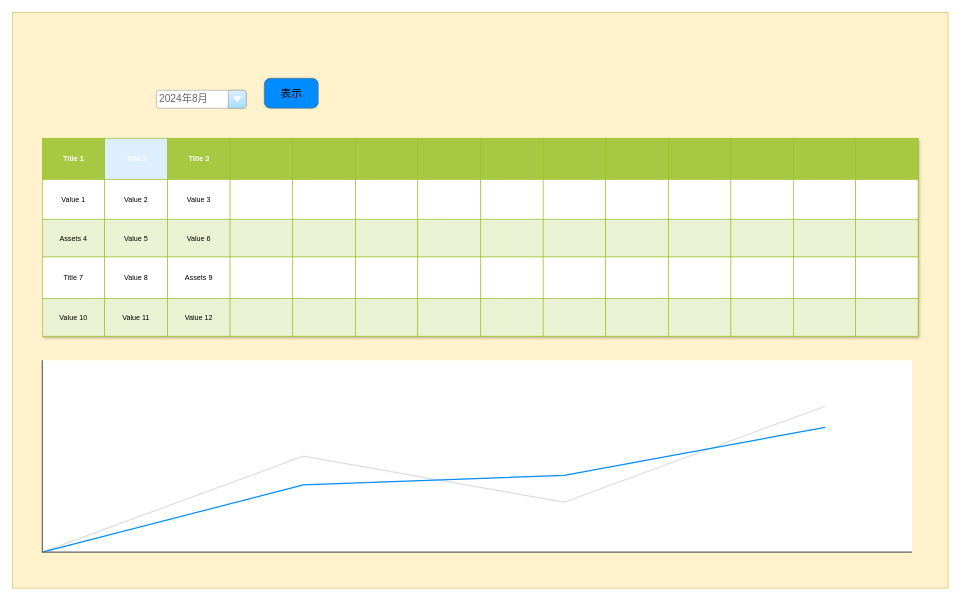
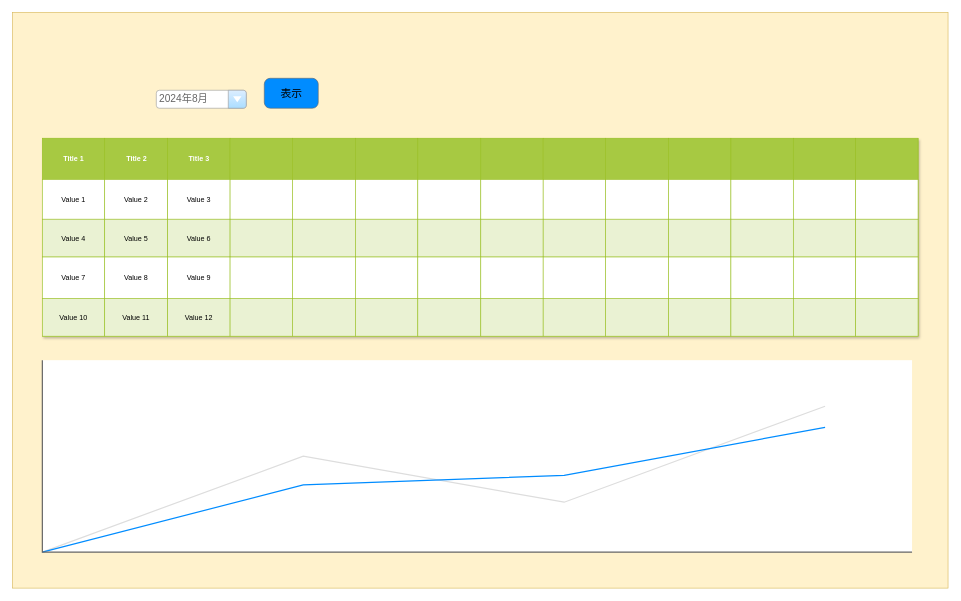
  <mxCell id="0" />
  <mxCell id="1" parent="0" />
  <mxCell id="2" value="" style="rounded=0;whiteSpace=wrap;html=1;fillColor=#fff2cc;strokeColor=#d6b656;" parent="1" vertex="1"><mxGeometry x="20" y="20" width="1560" height="960" as="geometry" /></mxCell>
  <mxCell id="3" value="Assets" style="childLayout=tableLayout;recursiveResize=0;strokeColor=#98bf21;fillColor=#A7C942;shadow=1;" parent="1" vertex="1"><mxGeometry x="70" y="230" width="1460" height="330" as="geometry" /></mxCell>
  <mxCell id="4" style="shape=tableRow;horizontal=0;startSize=0;swimlaneHead=0;swimlaneBody=0;top=0;left=0;bottom=0;right=0;dropTarget=0;collapsible=0;recursiveResize=0;expand=0;fontStyle=0;strokeColor=inherit;fillColor=#ffffff;" parent="3" vertex="1"><mxGeometry width="1460" height="69" as="geometry" /></mxCell>
  <mxCell id="5" value="Title 1" style="connectable=0;recursiveResize=0;strokeColor=inherit;fillColor=#A7C942;align=center;fontStyle=1;fontColor=#FFFFFF;html=1;" parent="4" vertex="1"><mxGeometry width="104" height="69" as="geometry"><mxRectangle width="104" height="69" as="alternateBounds" /></mxGeometry></mxCell>
- <mxCell id="6" value="Title 2" style="connectable=0;recursiveResize=0;strokeColor=inherit;fillColor=#ddeeff;align=center;fontStyle=1;fontColor=#FFFFFF;html=1;" parent="4" vertex="1"><mxGeometry x="104" width="105" height="69" as="geometry"><mxRectangle width="105" height="69" as="alternateBounds" /></mxGeometry></mxCell>
+ <mxCell id="6" value="Title 2" style="connectable=0;recursiveResize=0;strokeColor=inherit;fillColor=#A7C942;align=center;fontStyle=1;fontColor=#FFFFFF;html=1;" parent="4" vertex="1"><mxGeometry x="104" width="105" height="69" as="geometry"><mxRectangle width="105" height="69" as="alternateBounds" /></mxGeometry></mxCell>
  <mxCell id="7" value="Title 3" style="connectable=0;recursiveResize=0;strokeColor=inherit;fillColor=#A7C942;align=center;fontStyle=1;fontColor=#FFFFFF;html=1;" parent="4" vertex="1"><mxGeometry x="209" width="104" height="69" as="geometry"><mxRectangle width="104" height="69" as="alternateBounds" /></mxGeometry></mxCell>
  <mxCell id="8" style="connectable=0;recursiveResize=0;strokeColor=inherit;fillColor=#A7C942;align=center;fontStyle=1;fontColor=#FFFFFF;html=1;" parent="4" vertex="1"><mxGeometry x="313" width="104" height="69" as="geometry"><mxRectangle width="104" height="69" as="alternateBounds" /></mxGeometry></mxCell>
  <mxCell id="9" style="connectable=0;recursiveResize=0;strokeColor=inherit;fillColor=#A7C942;align=center;fontStyle=1;fontColor=#FFFFFF;html=1;" parent="4" vertex="1"><mxGeometry x="417" width="105" height="69" as="geometry"><mxRectangle width="105" height="69" as="alternateBounds" /></mxGeometry></mxCell>
  <mxCell id="10" style="connectable=0;recursiveResize=0;strokeColor=inherit;fillColor=#A7C942;align=center;fontStyle=1;fontColor=#FFFFFF;html=1;" parent="4" vertex="1"><mxGeometry x="522" width="104" height="69" as="geometry"><mxRectangle width="104" height="69" as="alternateBounds" /></mxGeometry></mxCell>
  <mxCell id="11" style="connectable=0;recursiveResize=0;strokeColor=inherit;fillColor=#A7C942;align=center;fontStyle=1;fontColor=#FFFFFF;html=1;" parent="4" vertex="1"><mxGeometry x="626" width="105" height="69" as="geometry"><mxRectangle width="105" height="69" as="alternateBounds" /></mxGeometry></mxCell>
  <mxCell id="12" style="connectable=0;recursiveResize=0;strokeColor=inherit;fillColor=#A7C942;align=center;fontStyle=1;fontColor=#FFFFFF;html=1;" parent="4" vertex="1"><mxGeometry x="731" width="104" height="69" as="geometry"><mxRectangle width="104" height="69" as="alternateBounds" /></mxGeometry></mxCell>
  <mxCell id="13" style="connectable=0;recursiveResize=0;strokeColor=inherit;fillColor=#A7C942;align=center;fontStyle=1;fontColor=#FFFFFF;html=1;" parent="4" vertex="1"><mxGeometry x="835" width="104" height="69" as="geometry"><mxRectangle width="104" height="69" as="alternateBounds" /></mxGeometry></mxCell>
  <mxCell id="14" style="connectable=0;recursiveResize=0;strokeColor=inherit;fillColor=#A7C942;align=center;fontStyle=1;fontColor=#FFFFFF;html=1;" parent="4" vertex="1"><mxGeometry x="939" width="105" height="69" as="geometry"><mxRectangle width="105" height="69" as="alternateBounds" /></mxGeometry></mxCell>
  <mxCell id="15" style="connectable=0;recursiveResize=0;strokeColor=inherit;fillColor=#A7C942;align=center;fontStyle=1;fontColor=#FFFFFF;html=1;" parent="4" vertex="1"><mxGeometry x="1044" width="104" height="69" as="geometry"><mxRectangle width="104" height="69" as="alternateBounds" /></mxGeometry></mxCell>
  <mxCell id="16" style="connectable=0;recursiveResize=0;strokeColor=inherit;fillColor=#A7C942;align=center;fontStyle=1;fontColor=#FFFFFF;html=1;" parent="4" vertex="1"><mxGeometry x="1148" width="104" height="69" as="geometry"><mxRectangle width="104" height="69" as="alternateBounds" /></mxGeometry></mxCell>
  <mxCell id="17" style="connectable=0;recursiveResize=0;strokeColor=inherit;fillColor=#A7C942;align=center;fontStyle=1;fontColor=#FFFFFF;html=1;" parent="4" vertex="1"><mxGeometry x="1252" width="104" height="69" as="geometry"><mxRectangle width="104" height="69" as="alternateBounds" /></mxGeometry></mxCell>
  <mxCell id="18" style="connectable=0;recursiveResize=0;strokeColor=inherit;fillColor=#A7C942;align=center;fontStyle=1;fontColor=#FFFFFF;html=1;" parent="4" vertex="1"><mxGeometry x="1356" width="104" height="69" as="geometry"><mxRectangle width="104" height="69" as="alternateBounds" /></mxGeometry></mxCell>
  <mxCell id="19" value="" style="shape=tableRow;horizontal=0;startSize=0;swimlaneHead=0;swimlaneBody=0;top=0;left=0;bottom=0;right=0;dropTarget=0;collapsible=0;recursiveResize=0;expand=0;fontStyle=0;strokeColor=inherit;fillColor=#ffffff;" parent="3" vertex="1"><mxGeometry y="69" width="1460" height="66" as="geometry" /></mxCell>
  <mxCell id="20" value="Value 1" style="connectable=0;recursiveResize=0;strokeColor=inherit;fillColor=inherit;align=center;whiteSpace=wrap;html=1;" parent="19" vertex="1"><mxGeometry width="104" height="66" as="geometry"><mxRectangle width="104" height="66" as="alternateBounds" /></mxGeometry></mxCell>
  <mxCell id="21" value="Value 2" style="connectable=0;recursiveResize=0;strokeColor=inherit;fillColor=inherit;align=center;whiteSpace=wrap;html=1;" parent="19" vertex="1"><mxGeometry x="104" width="105" height="66" as="geometry"><mxRectangle width="105" height="66" as="alternateBounds" /></mxGeometry></mxCell>
  <mxCell id="22" value="Value 3" style="connectable=0;recursiveResize=0;strokeColor=inherit;fillColor=inherit;align=center;whiteSpace=wrap;html=1;" parent="19" vertex="1"><mxGeometry x="209" width="104" height="66" as="geometry"><mxRectangle width="104" height="66" as="alternateBounds" /></mxGeometry></mxCell>
  <mxCell id="23" style="connectable=0;recursiveResize=0;strokeColor=inherit;fillColor=inherit;align=center;whiteSpace=wrap;html=1;" parent="19" vertex="1"><mxGeometry x="313" width="104" height="66" as="geometry"><mxRectangle width="104" height="66" as="alternateBounds" /></mxGeometry></mxCell>
  <mxCell id="24" style="connectable=0;recursiveResize=0;strokeColor=inherit;fillColor=inherit;align=center;whiteSpace=wrap;html=1;" parent="19" vertex="1"><mxGeometry x="417" width="105" height="66" as="geometry"><mxRectangle width="105" height="66" as="alternateBounds" /></mxGeometry></mxCell>
  <mxCell id="25" style="connectable=0;recursiveResize=0;strokeColor=inherit;fillColor=inherit;align=center;whiteSpace=wrap;html=1;" parent="19" vertex="1"><mxGeometry x="522" width="104" height="66" as="geometry"><mxRectangle width="104" height="66" as="alternateBounds" /></mxGeometry></mxCell>
  <mxCell id="26" style="connectable=0;recursiveResize=0;strokeColor=inherit;fillColor=inherit;align=center;whiteSpace=wrap;html=1;" parent="19" vertex="1"><mxGeometry x="626" width="105" height="66" as="geometry"><mxRectangle width="105" height="66" as="alternateBounds" /></mxGeometry></mxCell>
  <mxCell id="27" style="connectable=0;recursiveResize=0;strokeColor=inherit;fillColor=inherit;align=center;whiteSpace=wrap;html=1;" parent="19" vertex="1"><mxGeometry x="731" width="104" height="66" as="geometry"><mxRectangle width="104" height="66" as="alternateBounds" /></mxGeometry></mxCell>
  <mxCell id="28" style="connectable=0;recursiveResize=0;strokeColor=inherit;fillColor=inherit;align=center;whiteSpace=wrap;html=1;" parent="19" vertex="1"><mxGeometry x="835" width="104" height="66" as="geometry"><mxRectangle width="104" height="66" as="alternateBounds" /></mxGeometry></mxCell>
  <mxCell id="29" style="connectable=0;recursiveResize=0;strokeColor=inherit;fillColor=inherit;align=center;whiteSpace=wrap;html=1;" parent="19" vertex="1"><mxGeometry x="939" width="105" height="66" as="geometry"><mxRectangle width="105" height="66" as="alternateBounds" /></mxGeometry></mxCell>
  <mxCell id="30" style="connectable=0;recursiveResize=0;strokeColor=inherit;fillColor=inherit;align=center;whiteSpace=wrap;html=1;" parent="19" vertex="1"><mxGeometry x="1044" width="104" height="66" as="geometry"><mxRectangle width="104" height="66" as="alternateBounds" /></mxGeometry></mxCell>
  <mxCell id="31" style="connectable=0;recursiveResize=0;strokeColor=inherit;fillColor=inherit;align=center;whiteSpace=wrap;html=1;" parent="19" vertex="1"><mxGeometry x="1148" width="104" height="66" as="geometry"><mxRectangle width="104" height="66" as="alternateBounds" /></mxGeometry></mxCell>
  <mxCell id="32" style="connectable=0;recursiveResize=0;strokeColor=inherit;fillColor=inherit;align=center;whiteSpace=wrap;html=1;" parent="19" vertex="1"><mxGeometry x="1252" width="104" height="66" as="geometry"><mxRectangle width="104" height="66" as="alternateBounds" /></mxGeometry></mxCell>
  <mxCell id="33" style="connectable=0;recursiveResize=0;strokeColor=inherit;fillColor=inherit;align=center;whiteSpace=wrap;html=1;" parent="19" vertex="1"><mxGeometry x="1356" width="104" height="66" as="geometry"><mxRectangle width="104" height="66" as="alternateBounds" /></mxGeometry></mxCell>
  <mxCell id="34" value="" style="shape=tableRow;horizontal=0;startSize=0;swimlaneHead=0;swimlaneBody=0;top=0;left=0;bottom=0;right=0;dropTarget=0;collapsible=0;recursiveResize=0;expand=0;fontStyle=1;strokeColor=inherit;fillColor=#EAF2D3;" parent="3" vertex="1"><mxGeometry y="135" width="1460" height="63" as="geometry" /></mxCell>
- <mxCell id="35" value="Assets 4" style="connectable=0;recursiveResize=0;strokeColor=inherit;fillColor=inherit;whiteSpace=wrap;html=1;" parent="34" vertex="1"><mxGeometry width="104" height="63" as="geometry"><mxRectangle width="104" height="63" as="alternateBounds" /></mxGeometry></mxCell>
+ <mxCell id="35" value="Value 4" style="connectable=0;recursiveResize=0;strokeColor=inherit;fillColor=inherit;whiteSpace=wrap;html=1;" parent="34" vertex="1"><mxGeometry width="104" height="63" as="geometry"><mxRectangle width="104" height="63" as="alternateBounds" /></mxGeometry></mxCell>
  <mxCell id="36" value="Value 5" style="connectable=0;recursiveResize=0;strokeColor=inherit;fillColor=inherit;whiteSpace=wrap;html=1;" parent="34" vertex="1"><mxGeometry x="104" width="105" height="63" as="geometry"><mxRectangle width="105" height="63" as="alternateBounds" /></mxGeometry></mxCell>
  <mxCell id="37" value="Value 6" style="connectable=0;recursiveResize=0;strokeColor=inherit;fillColor=inherit;whiteSpace=wrap;html=1;" parent="34" vertex="1"><mxGeometry x="209" width="104" height="63" as="geometry"><mxRectangle width="104" height="63" as="alternateBounds" /></mxGeometry></mxCell>
  <mxCell id="38" style="connectable=0;recursiveResize=0;strokeColor=inherit;fillColor=inherit;whiteSpace=wrap;html=1;" parent="34" vertex="1"><mxGeometry x="313" width="104" height="63" as="geometry"><mxRectangle width="104" height="63" as="alternateBounds" /></mxGeometry></mxCell>
  <mxCell id="39" style="connectable=0;recursiveResize=0;strokeColor=inherit;fillColor=inherit;whiteSpace=wrap;html=1;" parent="34" vertex="1"><mxGeometry x="417" width="105" height="63" as="geometry"><mxRectangle width="105" height="63" as="alternateBounds" /></mxGeometry></mxCell>
  <mxCell id="40" style="connectable=0;recursiveResize=0;strokeColor=inherit;fillColor=inherit;whiteSpace=wrap;html=1;" parent="34" vertex="1"><mxGeometry x="522" width="104" height="63" as="geometry"><mxRectangle width="104" height="63" as="alternateBounds" /></mxGeometry></mxCell>
  <mxCell id="41" style="connectable=0;recursiveResize=0;strokeColor=inherit;fillColor=inherit;whiteSpace=wrap;html=1;" parent="34" vertex="1"><mxGeometry x="626" width="105" height="63" as="geometry"><mxRectangle width="105" height="63" as="alternateBounds" /></mxGeometry></mxCell>
  <mxCell id="42" style="connectable=0;recursiveResize=0;strokeColor=inherit;fillColor=inherit;whiteSpace=wrap;html=1;" parent="34" vertex="1"><mxGeometry x="731" width="104" height="63" as="geometry"><mxRectangle width="104" height="63" as="alternateBounds" /></mxGeometry></mxCell>
  <mxCell id="43" style="connectable=0;recursiveResize=0;strokeColor=inherit;fillColor=inherit;whiteSpace=wrap;html=1;" parent="34" vertex="1"><mxGeometry x="835" width="104" height="63" as="geometry"><mxRectangle width="104" height="63" as="alternateBounds" /></mxGeometry></mxCell>
  <mxCell id="44" style="connectable=0;recursiveResize=0;strokeColor=inherit;fillColor=inherit;whiteSpace=wrap;html=1;" parent="34" vertex="1"><mxGeometry x="939" width="105" height="63" as="geometry"><mxRectangle width="105" height="63" as="alternateBounds" /></mxGeometry></mxCell>
  <mxCell id="45" style="connectable=0;recursiveResize=0;strokeColor=inherit;fillColor=inherit;whiteSpace=wrap;html=1;" parent="34" vertex="1"><mxGeometry x="1044" width="104" height="63" as="geometry"><mxRectangle width="104" height="63" as="alternateBounds" /></mxGeometry></mxCell>
  <mxCell id="46" style="connectable=0;recursiveResize=0;strokeColor=inherit;fillColor=inherit;whiteSpace=wrap;html=1;" parent="34" vertex="1"><mxGeometry x="1148" width="104" height="63" as="geometry"><mxRectangle width="104" height="63" as="alternateBounds" /></mxGeometry></mxCell>
  <mxCell id="47" style="connectable=0;recursiveResize=0;strokeColor=inherit;fillColor=inherit;whiteSpace=wrap;html=1;" parent="34" vertex="1"><mxGeometry x="1252" width="104" height="63" as="geometry"><mxRectangle width="104" height="63" as="alternateBounds" /></mxGeometry></mxCell>
  <mxCell id="48" style="connectable=0;recursiveResize=0;strokeColor=inherit;fillColor=inherit;whiteSpace=wrap;html=1;" parent="34" vertex="1"><mxGeometry x="1356" width="104" height="63" as="geometry"><mxRectangle width="104" height="63" as="alternateBounds" /></mxGeometry></mxCell>
  <mxCell id="49" value="" style="shape=tableRow;horizontal=0;startSize=0;swimlaneHead=0;swimlaneBody=0;top=0;left=0;bottom=0;right=0;dropTarget=0;collapsible=0;recursiveResize=0;expand=0;fontStyle=0;strokeColor=inherit;fillColor=#ffffff;" parent="3" vertex="1"><mxGeometry y="198" width="1460" height="69" as="geometry" /></mxCell>
- <mxCell id="50" value="Title 7" style="connectable=0;recursiveResize=0;strokeColor=inherit;fillColor=inherit;fontStyle=0;align=center;whiteSpace=wrap;html=1;" parent="49" vertex="1"><mxGeometry width="104" height="69" as="geometry"><mxRectangle width="104" height="69" as="alternateBounds" /></mxGeometry></mxCell>
+ <mxCell id="50" value="Value 7" style="connectable=0;recursiveResize=0;strokeColor=inherit;fillColor=inherit;fontStyle=0;align=center;whiteSpace=wrap;html=1;" parent="49" vertex="1"><mxGeometry width="104" height="69" as="geometry"><mxRectangle width="104" height="69" as="alternateBounds" /></mxGeometry></mxCell>
  <mxCell id="51" value="Value 8" style="connectable=0;recursiveResize=0;strokeColor=inherit;fillColor=inherit;fontStyle=0;align=center;whiteSpace=wrap;html=1;" parent="49" vertex="1"><mxGeometry x="104" width="105" height="69" as="geometry"><mxRectangle width="105" height="69" as="alternateBounds" /></mxGeometry></mxCell>
- <mxCell id="52" value="Assets 9" style="connectable=0;recursiveResize=0;strokeColor=inherit;fillColor=inherit;fontStyle=0;align=center;whiteSpace=wrap;html=1;" parent="49" vertex="1"><mxGeometry x="209" width="104" height="69" as="geometry"><mxRectangle width="104" height="69" as="alternateBounds" /></mxGeometry></mxCell>
+ <mxCell id="52" value="Value 9" style="connectable=0;recursiveResize=0;strokeColor=inherit;fillColor=inherit;fontStyle=0;align=center;whiteSpace=wrap;html=1;" parent="49" vertex="1"><mxGeometry x="209" width="104" height="69" as="geometry"><mxRectangle width="104" height="69" as="alternateBounds" /></mxGeometry></mxCell>
  <mxCell id="53" style="connectable=0;recursiveResize=0;strokeColor=inherit;fillColor=inherit;fontStyle=0;align=center;whiteSpace=wrap;html=1;" parent="49" vertex="1"><mxGeometry x="313" width="104" height="69" as="geometry"><mxRectangle width="104" height="69" as="alternateBounds" /></mxGeometry></mxCell>
  <mxCell id="54" style="connectable=0;recursiveResize=0;strokeColor=inherit;fillColor=inherit;fontStyle=0;align=center;whiteSpace=wrap;html=1;" parent="49" vertex="1"><mxGeometry x="417" width="105" height="69" as="geometry"><mxRectangle width="105" height="69" as="alternateBounds" /></mxGeometry></mxCell>
  <mxCell id="55" style="connectable=0;recursiveResize=0;strokeColor=inherit;fillColor=inherit;fontStyle=0;align=center;whiteSpace=wrap;html=1;" parent="49" vertex="1"><mxGeometry x="522" width="104" height="69" as="geometry"><mxRectangle width="104" height="69" as="alternateBounds" /></mxGeometry></mxCell>
  <mxCell id="56" style="connectable=0;recursiveResize=0;strokeColor=inherit;fillColor=inherit;fontStyle=0;align=center;whiteSpace=wrap;html=1;" parent="49" vertex="1"><mxGeometry x="626" width="105" height="69" as="geometry"><mxRectangle width="105" height="69" as="alternateBounds" /></mxGeometry></mxCell>
  <mxCell id="57" style="connectable=0;recursiveResize=0;strokeColor=inherit;fillColor=inherit;fontStyle=0;align=center;whiteSpace=wrap;html=1;" parent="49" vertex="1"><mxGeometry x="731" width="104" height="69" as="geometry"><mxRectangle width="104" height="69" as="alternateBounds" /></mxGeometry></mxCell>
  <mxCell id="58" style="connectable=0;recursiveResize=0;strokeColor=inherit;fillColor=inherit;fontStyle=0;align=center;whiteSpace=wrap;html=1;" parent="49" vertex="1"><mxGeometry x="835" width="104" height="69" as="geometry"><mxRectangle width="104" height="69" as="alternateBounds" /></mxGeometry></mxCell>
  <mxCell id="59" style="connectable=0;recursiveResize=0;strokeColor=inherit;fillColor=inherit;fontStyle=0;align=center;whiteSpace=wrap;html=1;" parent="49" vertex="1"><mxGeometry x="939" width="105" height="69" as="geometry"><mxRectangle width="105" height="69" as="alternateBounds" /></mxGeometry></mxCell>
  <mxCell id="60" style="connectable=0;recursiveResize=0;strokeColor=inherit;fillColor=inherit;fontStyle=0;align=center;whiteSpace=wrap;html=1;" parent="49" vertex="1"><mxGeometry x="1044" width="104" height="69" as="geometry"><mxRectangle width="104" height="69" as="alternateBounds" /></mxGeometry></mxCell>
  <mxCell id="61" style="connectable=0;recursiveResize=0;strokeColor=inherit;fillColor=inherit;fontStyle=0;align=center;whiteSpace=wrap;html=1;" parent="49" vertex="1"><mxGeometry x="1148" width="104" height="69" as="geometry"><mxRectangle width="104" height="69" as="alternateBounds" /></mxGeometry></mxCell>
  <mxCell id="62" style="connectable=0;recursiveResize=0;strokeColor=inherit;fillColor=inherit;fontStyle=0;align=center;whiteSpace=wrap;html=1;" parent="49" vertex="1"><mxGeometry x="1252" width="104" height="69" as="geometry"><mxRectangle width="104" height="69" as="alternateBounds" /></mxGeometry></mxCell>
  <mxCell id="63" style="connectable=0;recursiveResize=0;strokeColor=inherit;fillColor=inherit;fontStyle=0;align=center;whiteSpace=wrap;html=1;" parent="49" vertex="1"><mxGeometry x="1356" width="104" height="69" as="geometry"><mxRectangle width="104" height="69" as="alternateBounds" /></mxGeometry></mxCell>
  <mxCell id="64" value="" style="shape=tableRow;horizontal=0;startSize=0;swimlaneHead=0;swimlaneBody=0;top=0;left=0;bottom=0;right=0;dropTarget=0;collapsible=0;recursiveResize=0;expand=0;fontStyle=1;strokeColor=inherit;fillColor=#EAF2D3;" parent="3" vertex="1"><mxGeometry y="267" width="1460" height="63" as="geometry" /></mxCell>
  <mxCell id="65" value="Value 10" style="connectable=0;recursiveResize=0;strokeColor=inherit;fillColor=inherit;whiteSpace=wrap;html=1;" parent="64" vertex="1"><mxGeometry width="104" height="63" as="geometry"><mxRectangle width="104" height="63" as="alternateBounds" /></mxGeometry></mxCell>
  <mxCell id="66" value="Value 11" style="connectable=0;recursiveResize=0;strokeColor=inherit;fillColor=inherit;whiteSpace=wrap;html=1;" parent="64" vertex="1"><mxGeometry x="104" width="105" height="63" as="geometry"><mxRectangle width="105" height="63" as="alternateBounds" /></mxGeometry></mxCell>
  <mxCell id="67" value="Value 12" style="connectable=0;recursiveResize=0;strokeColor=inherit;fillColor=inherit;whiteSpace=wrap;html=1;" parent="64" vertex="1"><mxGeometry x="209" width="104" height="63" as="geometry"><mxRectangle width="104" height="63" as="alternateBounds" /></mxGeometry></mxCell>
  <mxCell id="68" style="connectable=0;recursiveResize=0;strokeColor=inherit;fillColor=inherit;whiteSpace=wrap;html=1;" parent="64" vertex="1"><mxGeometry x="313" width="104" height="63" as="geometry"><mxRectangle width="104" height="63" as="alternateBounds" /></mxGeometry></mxCell>
  <mxCell id="69" style="connectable=0;recursiveResize=0;strokeColor=inherit;fillColor=inherit;whiteSpace=wrap;html=1;" parent="64" vertex="1"><mxGeometry x="417" width="105" height="63" as="geometry"><mxRectangle width="105" height="63" as="alternateBounds" /></mxGeometry></mxCell>
  <mxCell id="70" style="connectable=0;recursiveResize=0;strokeColor=inherit;fillColor=inherit;whiteSpace=wrap;html=1;" parent="64" vertex="1"><mxGeometry x="522" width="104" height="63" as="geometry"><mxRectangle width="104" height="63" as="alternateBounds" /></mxGeometry></mxCell>
  <mxCell id="71" style="connectable=0;recursiveResize=0;strokeColor=inherit;fillColor=inherit;whiteSpace=wrap;html=1;" parent="64" vertex="1"><mxGeometry x="626" width="105" height="63" as="geometry"><mxRectangle width="105" height="63" as="alternateBounds" /></mxGeometry></mxCell>
  <mxCell id="72" style="connectable=0;recursiveResize=0;strokeColor=inherit;fillColor=inherit;whiteSpace=wrap;html=1;" parent="64" vertex="1"><mxGeometry x="731" width="104" height="63" as="geometry"><mxRectangle width="104" height="63" as="alternateBounds" /></mxGeometry></mxCell>
  <mxCell id="73" style="connectable=0;recursiveResize=0;strokeColor=inherit;fillColor=inherit;whiteSpace=wrap;html=1;" parent="64" vertex="1"><mxGeometry x="835" width="104" height="63" as="geometry"><mxRectangle width="104" height="63" as="alternateBounds" /></mxGeometry></mxCell>
  <mxCell id="74" style="connectable=0;recursiveResize=0;strokeColor=inherit;fillColor=inherit;whiteSpace=wrap;html=1;" parent="64" vertex="1"><mxGeometry x="939" width="105" height="63" as="geometry"><mxRectangle width="105" height="63" as="alternateBounds" /></mxGeometry></mxCell>
  <mxCell id="75" style="connectable=0;recursiveResize=0;strokeColor=inherit;fillColor=inherit;whiteSpace=wrap;html=1;" parent="64" vertex="1"><mxGeometry x="1044" width="104" height="63" as="geometry"><mxRectangle width="104" height="63" as="alternateBounds" /></mxGeometry></mxCell>
  <mxCell id="76" style="connectable=0;recursiveResize=0;strokeColor=inherit;fillColor=inherit;whiteSpace=wrap;html=1;" parent="64" vertex="1"><mxGeometry x="1148" width="104" height="63" as="geometry"><mxRectangle width="104" height="63" as="alternateBounds" /></mxGeometry></mxCell>
  <mxCell id="77" style="connectable=0;recursiveResize=0;strokeColor=inherit;fillColor=inherit;whiteSpace=wrap;html=1;" parent="64" vertex="1"><mxGeometry x="1252" width="104" height="63" as="geometry"><mxRectangle width="104" height="63" as="alternateBounds" /></mxGeometry></mxCell>
  <mxCell id="78" style="connectable=0;recursiveResize=0;strokeColor=inherit;fillColor=inherit;whiteSpace=wrap;html=1;" parent="64" vertex="1"><mxGeometry x="1356" width="104" height="63" as="geometry"><mxRectangle width="104" height="63" as="alternateBounds" /></mxGeometry></mxCell>
  <mxCell id="79" value="2024年8月" style="strokeWidth=1;shadow=0;dashed=0;align=center;html=1;shape=mxgraph.mockup.forms.comboBox;strokeColor=#999999;fillColor=#ddeeff;align=left;fillColor2=#aaddff;mainText=;fontColor=#666666;fontSize=17;spacingLeft=3;" parent="1" vertex="1"><mxGeometry x="260" y="150" width="150" height="30" as="geometry" /></mxCell>
  <mxCell id="80" value="&lt;font style=&quot;font-size: 18px;&quot;&gt;表示&lt;/font&gt;" style="strokeWidth=1;shadow=0;dashed=0;align=center;html=1;shape=mxgraph.mockup.buttons.multiButton;fillColor=#008cff;strokeColor=#666666;mainText=;subText=;" parent="1" vertex="1"><mxGeometry x="440" y="130" width="90" height="50" as="geometry" /></mxCell>
  <mxCell id="81" value="" style="strokeWidth=1;shadow=0;dashed=0;align=center;html=1;shape=mxgraph.mockup.anchor;fontSize=16;fontColor=#ffffff;fontStyle=1;whiteSpace=wrap;" parent="80" vertex="1"><mxGeometry y="8" width="90" height="20" as="geometry" /></mxCell>
  <mxCell id="82" value="" style="verticalLabelPosition=bottom;shadow=0;dashed=0;align=center;html=1;verticalAlign=top;strokeWidth=1;shape=mxgraph.mockup.graphics.lineChart;strokeColor=none;strokeColor2=#666666;strokeColor3=#008cff;strokeColor4=#dddddd;" parent="1" vertex="1"><mxGeometry x="70" y="600" width="1450" height="320" as="geometry" /></mxCell>
